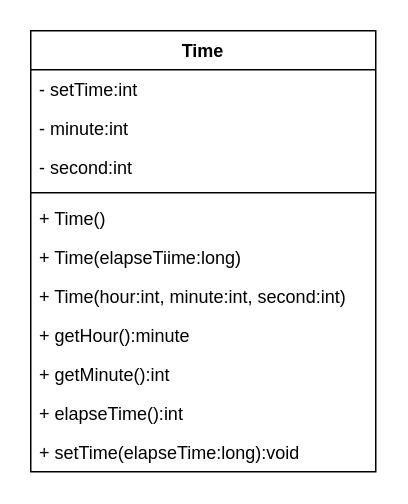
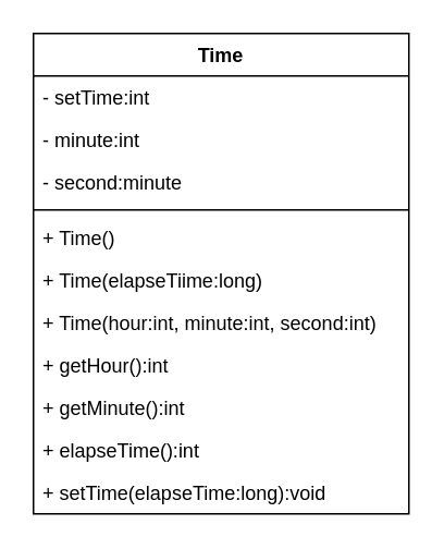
  <mxCell id="0" />
  <mxCell id="1" parent="0" />
  <mxCell id="2" value="Time" style="swimlane;fontStyle=1;align=center;verticalAlign=top;childLayout=stackLayout;horizontal=1;startSize=26;horizontalStack=0;resizeParent=1;resizeParentMax=0;resizeLast=0;collapsible=1;marginBottom=0;" vertex="1" parent="1"><mxGeometry x="20" y="20" width="230" height="294" as="geometry" /></mxCell>
  <mxCell id="3" value="- setTime:int" style="text;strokeColor=none;fillColor=none;align=left;verticalAlign=top;spacingLeft=4;spacingRight=4;overflow=hidden;rotatable=0;points=[[0,0.5],[1,0.5]];portConstraint=eastwest;" vertex="1" parent="2"><mxGeometry y="26" width="230" height="26" as="geometry" /></mxCell>
  <mxCell id="4" value="- minute:int&#10;" style="text;strokeColor=none;fillColor=none;align=left;verticalAlign=top;spacingLeft=4;spacingRight=4;overflow=hidden;rotatable=0;points=[[0,0.5],[1,0.5]];portConstraint=eastwest;" vertex="1" parent="2"><mxGeometry y="52" width="230" height="26" as="geometry" /></mxCell>
- <mxCell id="5" value="- second:int" style="text;strokeColor=none;fillColor=none;align=left;verticalAlign=top;spacingLeft=4;spacingRight=4;overflow=hidden;rotatable=0;points=[[0,0.5],[1,0.5]];portConstraint=eastwest;" vertex="1" parent="2"><mxGeometry y="78" width="230" height="26" as="geometry" /></mxCell>
+ <mxCell id="5" value="- second:minute" style="text;strokeColor=none;fillColor=none;align=left;verticalAlign=top;spacingLeft=4;spacingRight=4;overflow=hidden;rotatable=0;points=[[0,0.5],[1,0.5]];portConstraint=eastwest;" vertex="1" parent="2"><mxGeometry y="78" width="230" height="26" as="geometry" /></mxCell>
  <mxCell id="6" value="" style="line;strokeWidth=1;fillColor=none;align=left;verticalAlign=middle;spacingTop=-1;spacingLeft=3;spacingRight=3;rotatable=0;labelPosition=right;points=[];portConstraint=eastwest;" vertex="1" parent="2"><mxGeometry y="104" width="230" height="8" as="geometry" /></mxCell>
  <mxCell id="7" value="+ Time()" style="text;strokeColor=none;fillColor=none;align=left;verticalAlign=top;spacingLeft=4;spacingRight=4;overflow=hidden;rotatable=0;points=[[0,0.5],[1,0.5]];portConstraint=eastwest;" vertex="1" parent="2"><mxGeometry y="112" width="230" height="26" as="geometry" /></mxCell>
  <mxCell id="8" value="+ Time(elapseTiime:long)&#10;" style="text;strokeColor=none;fillColor=none;align=left;verticalAlign=top;spacingLeft=4;spacingRight=4;overflow=hidden;rotatable=0;points=[[0,0.5],[1,0.5]];portConstraint=eastwest;" vertex="1" parent="2"><mxGeometry y="138" width="230" height="26" as="geometry" /></mxCell>
  <mxCell id="9" value="+ Time(hour:int, minute:int, second:int)" style="text;strokeColor=none;fillColor=none;align=left;verticalAlign=top;spacingLeft=4;spacingRight=4;overflow=hidden;rotatable=0;points=[[0,0.5],[1,0.5]];portConstraint=eastwest;" vertex="1" parent="2"><mxGeometry y="164" width="230" height="26" as="geometry" /></mxCell>
- <mxCell id="10" value="+ getHour():minute" style="text;strokeColor=none;fillColor=none;align=left;verticalAlign=top;spacingLeft=4;spacingRight=4;overflow=hidden;rotatable=0;points=[[0,0.5],[1,0.5]];portConstraint=eastwest;" vertex="1" parent="2"><mxGeometry y="190" width="230" height="26" as="geometry" /></mxCell>
+ <mxCell id="10" value="+ getHour():int" style="text;strokeColor=none;fillColor=none;align=left;verticalAlign=top;spacingLeft=4;spacingRight=4;overflow=hidden;rotatable=0;points=[[0,0.5],[1,0.5]];portConstraint=eastwest;" vertex="1" parent="2"><mxGeometry y="190" width="230" height="26" as="geometry" /></mxCell>
  <mxCell id="11" value="+ getMinute():int" style="text;strokeColor=none;fillColor=none;align=left;verticalAlign=top;spacingLeft=4;spacingRight=4;overflow=hidden;rotatable=0;points=[[0,0.5],[1,0.5]];portConstraint=eastwest;" vertex="1" parent="2"><mxGeometry y="216" width="230" height="26" as="geometry" /></mxCell>
  <mxCell id="12" value="+ elapseTime():int" style="text;strokeColor=none;fillColor=none;align=left;verticalAlign=top;spacingLeft=4;spacingRight=4;overflow=hidden;rotatable=0;points=[[0,0.5],[1,0.5]];portConstraint=eastwest;" vertex="1" parent="2"><mxGeometry y="242" width="230" height="26" as="geometry" /></mxCell>
  <mxCell id="13" value="+ setTime(elapseTime:long):void" style="text;strokeColor=none;fillColor=none;align=left;verticalAlign=top;spacingLeft=4;spacingRight=4;overflow=hidden;rotatable=0;points=[[0,0.5],[1,0.5]];portConstraint=eastwest;" vertex="1" parent="2"><mxGeometry y="268" width="230" height="26" as="geometry" /></mxCell>
